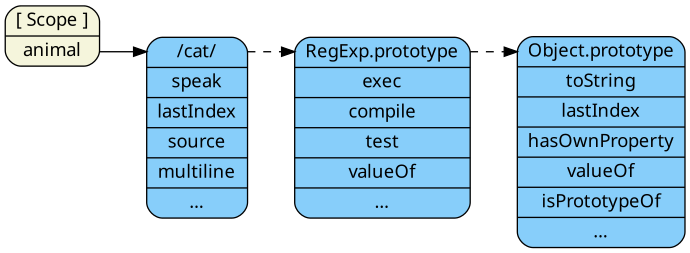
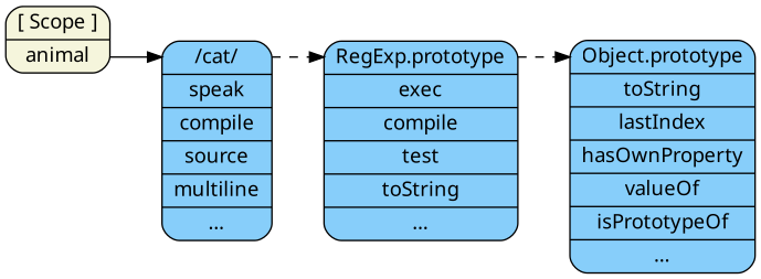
  digraph {
    rankdir=LR
    node [fillcolor=lightskyblue fontname=Sans shape=Mrecord style=filled]
    edge [headport=__proto__ tailport=__proto__ style=dashed]
    n1 [fillcolor=beige label="<__proto__>[ Scope ]|<animal>animal"]
-   n2 [label="<__proto__>\/cat\/|speak|lastIndex|source|multiline|…"]
-   n3 [label="<__proto__>RegExp.prototype|exec|compile|test|valueOf|…"]
+   n2 [label="<__proto__>\/cat\/|speak|compile|source|multiline|…"]
+   n3 [label="<__proto__>RegExp.prototype|exec|compile|test|toString|…"]
    n4 [label="<__proto__>Object.prototype|toString|lastIndex|hasOwnProperty|valueOf|isPrototypeOf|…"]
    n1 -> n2 [tailport=animal style=""]
    n2 -> n3
    n3 -> n4
  }
